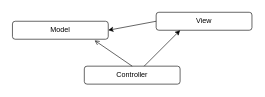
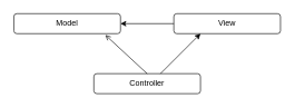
  <mxCell id="0" />
  <mxCell id="1" parent="0" />
- <mxCell id="2" value="Model" style="rounded=1;whiteSpace=wrap;html=1;" vertex="1" parent="1"><mxGeometry x="20" y="35" width="160" height="30" as="geometry" /></mxCell>
+ <mxCell id="2" value="Model" style="rounded=1;whiteSpace=wrap;html=1;" vertex="1" parent="1"><mxGeometry x="20" y="20" width="160" height="30" as="geometry" /></mxCell>
  <mxCell id="3" value="View" style="rounded=1;whiteSpace=wrap;html=1;" vertex="1" parent="1"><mxGeometry x="260" y="20" width="160" height="30" as="geometry" /></mxCell>
  <mxCell id="4" value="Controller" style="rounded=1;whiteSpace=wrap;html=1;" vertex="1" parent="1"><mxGeometry x="140" y="110" width="160" height="30" as="geometry" /></mxCell>
  <mxCell id="5" value="" style="endArrow=classic;html=1;rounded=0;entryX=0.25;entryY=1;entryDx=0;entryDy=0;" edge="1" parent="1" target="3"><mxGeometry width="50" height="50" relative="1" as="geometry"><mxPoint x="240" y="110" as="sourcePoint" /><mxPoint x="290" y="60" as="targetPoint" /></mxGeometry></mxCell>
  <mxCell id="6" value="" style="endArrow=open;html=1;rounded=0;entryX=0.858;entryY=1.067;entryDx=0;entryDy=0;entryPerimeter=0;exitX=0.5;exitY=0;exitDx=0;exitDy=0;" edge="1" parent="1" source="4" target="2"><mxGeometry width="50" height="50" relative="1" as="geometry"><mxPoint x="211" y="108" as="sourcePoint" /><mxPoint x="240" y="10" as="targetPoint" /></mxGeometry></mxCell>
  <mxCell id="7" value="" style="endArrow=classic;html=1;rounded=0;exitX=0;exitY=0.5;exitDx=0;exitDy=0;entryX=1;entryY=0.5;entryDx=0;entryDy=0;" edge="1" parent="1" source="3" target="2"><mxGeometry width="50" height="50" relative="1" as="geometry"><mxPoint x="240" y="-40" as="sourcePoint" /><mxPoint x="190" y="-10" as="targetPoint" /></mxGeometry></mxCell>
